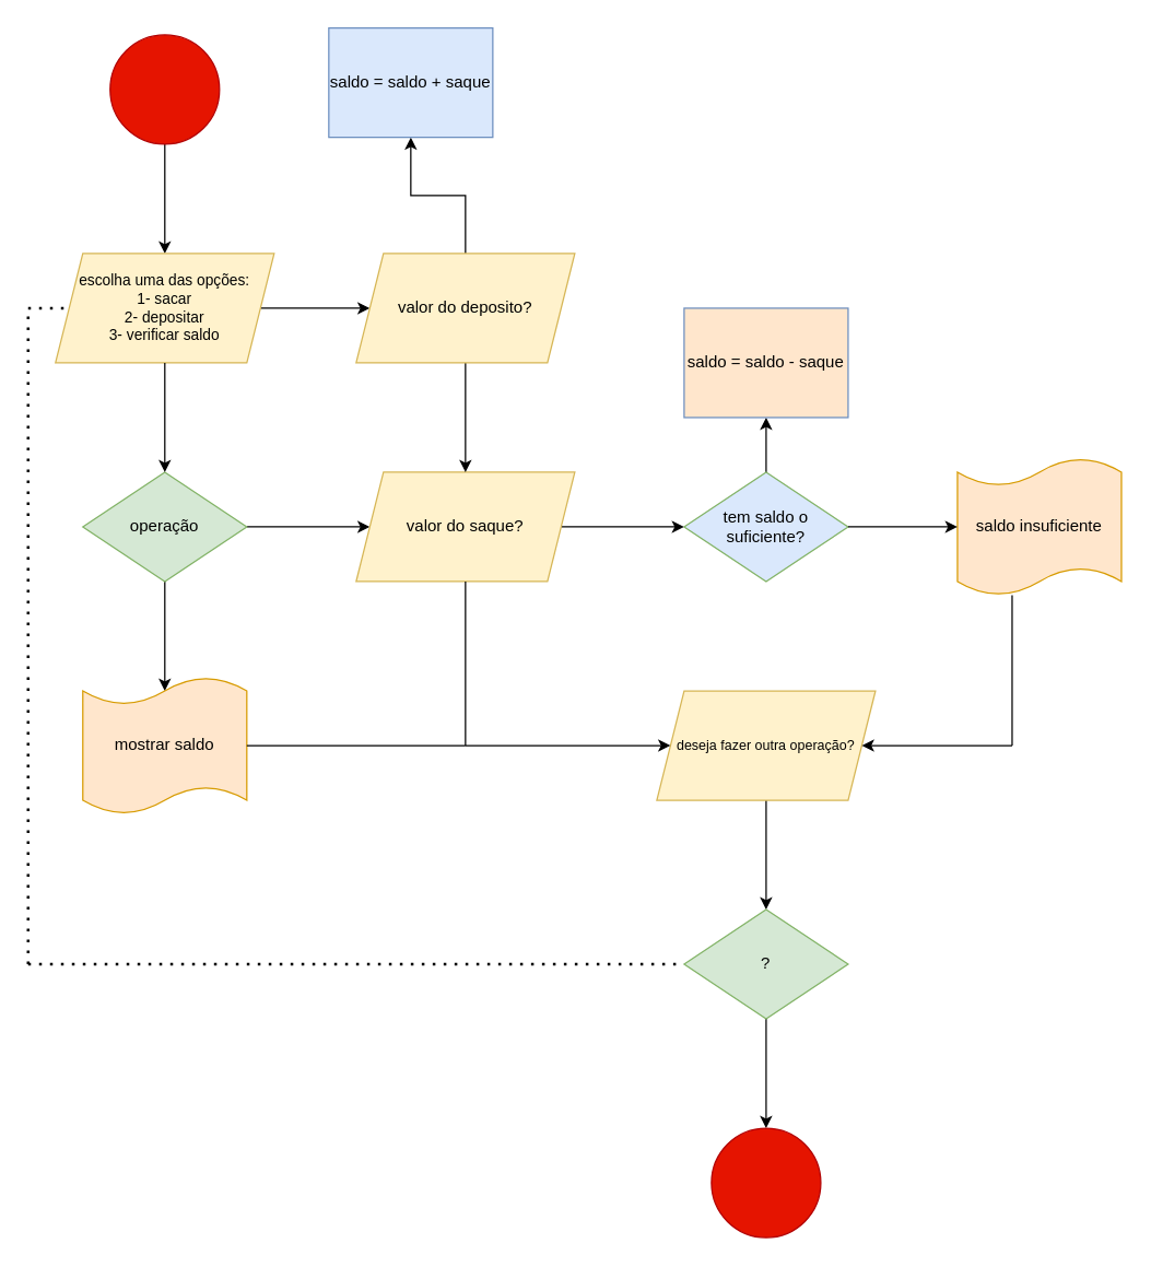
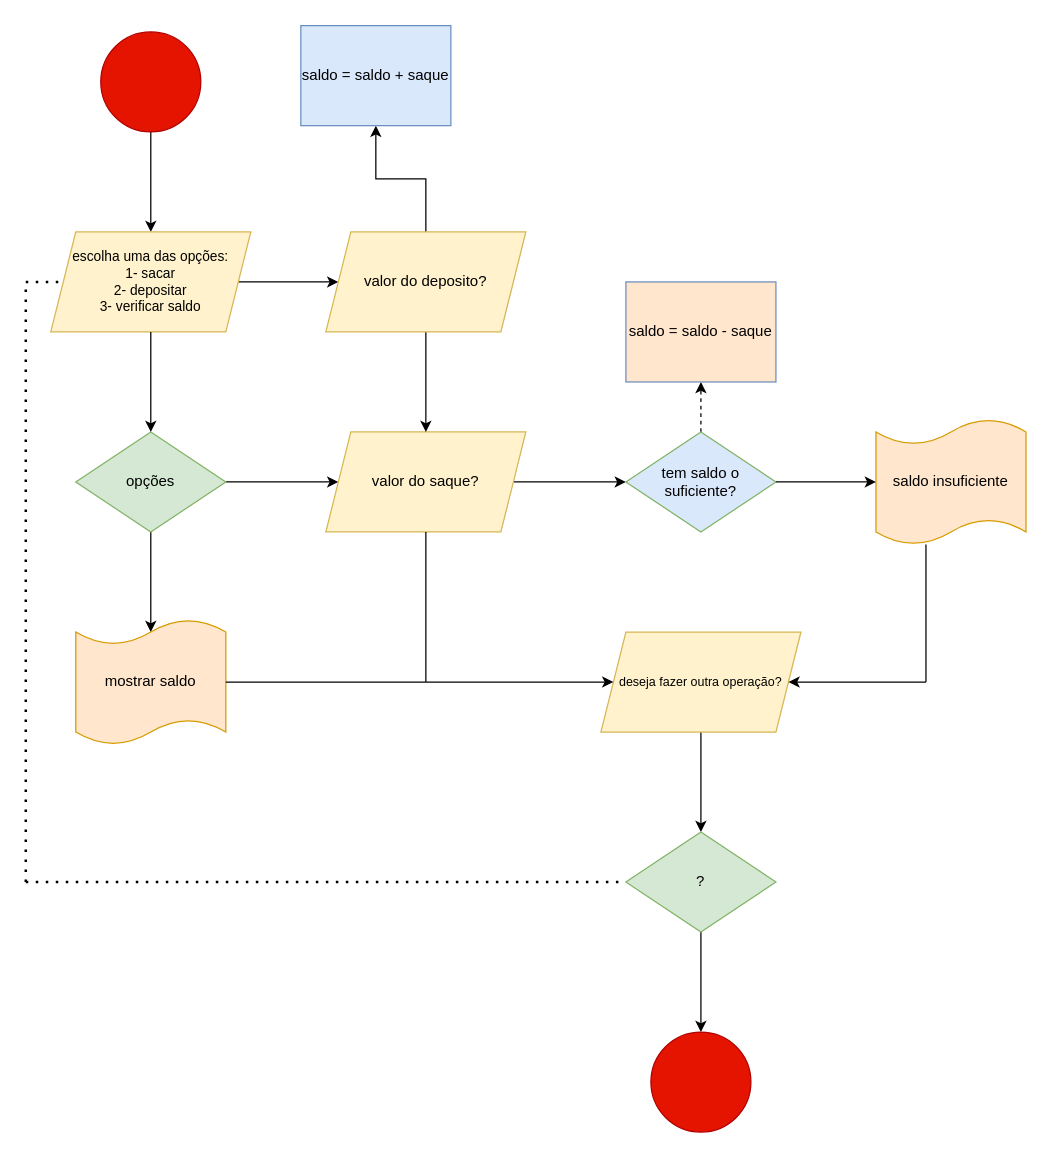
  <mxCell id="0" />
  <mxCell id="1" parent="0" />
  <mxCell id="2" style="edgeStyle=orthogonalEdgeStyle;rounded=0;orthogonalLoop=1;jettySize=auto;html=1;exitX=0.5;exitY=1;exitDx=0;exitDy=0;entryX=0.5;entryY=0;entryDx=0;entryDy=0;" parent="1" source="3" target="5" edge="1"><mxGeometry relative="1" as="geometry" /></mxCell>
  <mxCell id="3" value="" style="ellipse;whiteSpace=wrap;html=1;aspect=fixed;fillColor=#e51400;fontColor=#ffffff;strokeColor=#B20000;" parent="1" vertex="1"><mxGeometry x="80" y="25" width="80" height="80" as="geometry" /></mxCell>
  <mxCell id="4" style="edgeStyle=orthogonalEdgeStyle;rounded=0;orthogonalLoop=1;jettySize=auto;html=1;exitX=1;exitY=0.5;exitDx=0;exitDy=0;" parent="1" source="5" target="13" edge="1"><mxGeometry relative="1" as="geometry" /></mxCell>
  <mxCell id="5" value="escolha uma das opções:&lt;div&gt;1- sacar&lt;/div&gt;&lt;div&gt;2- depositar&lt;/div&gt;&lt;div&gt;3- verificar saldo&lt;/div&gt;" style="shape=parallelogram;perimeter=parallelogramPerimeter;whiteSpace=wrap;html=1;fixedSize=1;fontSize=11;fillColor=#fff2cc;strokeColor=#d6b656;" parent="1" vertex="1"><mxGeometry x="40" y="185" width="160" height="80" as="geometry" /></mxCell>
  <mxCell id="6" style="edgeStyle=orthogonalEdgeStyle;rounded=0;orthogonalLoop=1;jettySize=auto;html=1;exitX=0.5;exitY=1;exitDx=0;exitDy=0;" parent="1" source="8" edge="1"><mxGeometry relative="1" as="geometry"><mxPoint x="120" y="505" as="targetPoint" /></mxGeometry></mxCell>
  <mxCell id="7" style="edgeStyle=orthogonalEdgeStyle;rounded=0;orthogonalLoop=1;jettySize=auto;html=1;exitX=1;exitY=0.5;exitDx=0;exitDy=0;" parent="1" source="8" target="10" edge="1"><mxGeometry relative="1" as="geometry" /></mxCell>
- <mxCell id="8" value="operação" style="rhombus;whiteSpace=wrap;html=1;fillColor=#d5e8d4;strokeColor=#82b366;" parent="1" vertex="1"><mxGeometry x="60" y="345" width="120" height="80" as="geometry" /></mxCell>
+ <mxCell id="8" value="opções" style="rhombus;whiteSpace=wrap;html=1;fillColor=#d5e8d4;strokeColor=#82b366;" parent="1" vertex="1"><mxGeometry x="60" y="345" width="120" height="80" as="geometry" /></mxCell>
  <mxCell id="9" style="edgeStyle=orthogonalEdgeStyle;rounded=0;orthogonalLoop=1;jettySize=auto;html=1;exitX=1;exitY=0.5;exitDx=0;exitDy=0;entryX=0;entryY=0.5;entryDx=0;entryDy=0;" parent="1" source="10" target="16" edge="1"><mxGeometry relative="1" as="geometry" /></mxCell>
  <mxCell id="10" value="valor do saque?" style="shape=parallelogram;perimeter=parallelogramPerimeter;whiteSpace=wrap;html=1;fixedSize=1;fillColor=#fff2cc;strokeColor=#d6b656;" parent="1" vertex="1"><mxGeometry x="260" y="345" width="160" height="80" as="geometry" /></mxCell>
  <mxCell id="11" style="edgeStyle=orthogonalEdgeStyle;rounded=0;orthogonalLoop=1;jettySize=auto;html=1;exitX=0.5;exitY=0;exitDx=0;exitDy=0;entryX=0.5;entryY=1;entryDx=0;entryDy=0;" parent="1" source="13" target="17" edge="1"><mxGeometry relative="1" as="geometry" /></mxCell>
  <mxCell id="12" style="edgeStyle=orthogonalEdgeStyle;rounded=0;orthogonalLoop=1;jettySize=auto;html=1;exitX=0.5;exitY=1;exitDx=0;exitDy=0;entryX=0.5;entryY=0;entryDx=0;entryDy=0;" parent="1" source="13" target="10" edge="1"><mxGeometry relative="1" as="geometry" /></mxCell>
  <mxCell id="13" value="valor do deposito?" style="shape=parallelogram;perimeter=parallelogramPerimeter;whiteSpace=wrap;html=1;fixedSize=1;fillColor=#fff2cc;strokeColor=#d6b656;" parent="1" vertex="1"><mxGeometry x="260" y="185" width="160" height="80" as="geometry" /></mxCell>
  <mxCell id="14" value="mostrar saldo" style="shape=tape;whiteSpace=wrap;html=1;size=0.2;fillColor=#ffe6cc;strokeColor=#d79b00;" parent="1" vertex="1"><mxGeometry x="60" y="495" width="120" height="100" as="geometry" /></mxCell>
- <mxCell id="15" style="edgeStyle=orthogonalEdgeStyle;rounded=0;orthogonalLoop=1;jettySize=auto;html=1;exitX=0.5;exitY=0;exitDx=0;exitDy=0;entryX=0.5;entryY=1;entryDx=0;entryDy=0;" parent="1" source="16" target="18" edge="1"><mxGeometry relative="1" as="geometry" /></mxCell>
+ <mxCell id="15" style="edgeStyle=orthogonalEdgeStyle;rounded=0;orthogonalLoop=1;jettySize=auto;html=1;exitX=0.5;exitY=0;exitDx=0;exitDy=0;entryX=0.5;entryY=1;entryDx=0;entryDy=0;dashed=1;" parent="1" source="16" target="18" edge="1"><mxGeometry relative="1" as="geometry" /></mxCell>
  <mxCell id="16" value="tem saldo o suficiente?" style="rhombus;whiteSpace=wrap;html=1;fillColor=#dae8fc;strokeColor=#82b366;" parent="1" vertex="1"><mxGeometry x="500" y="345" width="120" height="80" as="geometry" /></mxCell>
  <mxCell id="17" value="saldo = saldo + saque" style="whiteSpace=wrap;html=1;fillColor=#dae8fc;strokeColor=#6c8ebf;" parent="1" vertex="1"><mxGeometry x="240" y="20" width="120" height="80" as="geometry" /></mxCell>
  <mxCell id="18" value="saldo = saldo - saque" style="whiteSpace=wrap;html=1;fillColor=#ffe6cc;strokeColor=#6c8ebf;" parent="1" vertex="1"><mxGeometry x="500" y="225" width="120" height="80" as="geometry" /></mxCell>
  <mxCell id="19" value="saldo insuficiente" style="shape=tape;whiteSpace=wrap;html=1;size=0.2;fillColor=#ffe6cc;strokeColor=#d79b00;" parent="1" vertex="1"><mxGeometry x="700" y="335" width="120" height="100" as="geometry" /></mxCell>
  <mxCell id="20" style="edgeStyle=orthogonalEdgeStyle;rounded=0;orthogonalLoop=1;jettySize=auto;html=1;exitX=0.5;exitY=1;exitDx=0;exitDy=0;entryX=0.5;entryY=0;entryDx=0;entryDy=0;" parent="1" source="21" target="23" edge="1"><mxGeometry relative="1" as="geometry" /></mxCell>
  <mxCell id="21" value="&lt;font style=&quot;font-size: 10px;&quot;&gt;deseja fazer outra operação?&lt;/font&gt;" style="shape=parallelogram;perimeter=parallelogramPerimeter;whiteSpace=wrap;html=1;fixedSize=1;fillColor=#fff2cc;strokeColor=#d6b656;" parent="1" vertex="1"><mxGeometry x="480" y="505" width="160" height="80" as="geometry" /></mxCell>
  <mxCell id="22" style="edgeStyle=orthogonalEdgeStyle;rounded=0;orthogonalLoop=1;jettySize=auto;html=1;exitX=0.5;exitY=1;exitDx=0;exitDy=0;entryX=0.5;entryY=0;entryDx=0;entryDy=0;" parent="1" source="23" target="33" edge="1"><mxGeometry relative="1" as="geometry" /></mxCell>
  <mxCell id="23" value="?" style="rhombus;whiteSpace=wrap;html=1;fillColor=#d5e8d4;strokeColor=#82b366;" parent="1" vertex="1"><mxGeometry x="500" y="665" width="120" height="80" as="geometry" /></mxCell>
  <mxCell id="24" value="" style="endArrow=classic;html=1;rounded=0;entryX=0.5;entryY=0;entryDx=0;entryDy=0;" parent="1" target="8" edge="1"><mxGeometry width="50" height="50" relative="1" as="geometry"><mxPoint x="120" y="265" as="sourcePoint" /><mxPoint x="170" y="215" as="targetPoint" /></mxGeometry></mxCell>
  <mxCell id="25" style="edgeStyle=orthogonalEdgeStyle;rounded=0;orthogonalLoop=1;jettySize=auto;html=1;exitX=1;exitY=0.5;exitDx=0;exitDy=0;entryX=0;entryY=0.5;entryDx=0;entryDy=0;entryPerimeter=0;" parent="1" source="16" target="19" edge="1"><mxGeometry relative="1" as="geometry" /></mxCell>
  <mxCell id="26" value="" style="endArrow=classic;html=1;rounded=0;entryX=1;entryY=0.5;entryDx=0;entryDy=0;" parent="1" target="21" edge="1"><mxGeometry width="50" height="50" relative="1" as="geometry"><mxPoint x="740" y="545" as="sourcePoint" /><mxPoint x="790" y="495" as="targetPoint" /></mxGeometry></mxCell>
  <mxCell id="27" value="" style="endArrow=none;html=1;rounded=0;" parent="1" edge="1"><mxGeometry width="50" height="50" relative="1" as="geometry"><mxPoint x="740" y="545" as="sourcePoint" /><mxPoint x="740" y="435" as="targetPoint" /></mxGeometry></mxCell>
  <mxCell id="28" value="" style="endArrow=none;html=1;rounded=0;" parent="1" edge="1"><mxGeometry width="50" height="50" relative="1" as="geometry"><mxPoint x="340" y="545" as="sourcePoint" /><mxPoint x="340" y="425" as="targetPoint" /></mxGeometry></mxCell>
  <mxCell id="29" value="" style="endArrow=classic;html=1;rounded=0;" parent="1" target="21" edge="1"><mxGeometry width="50" height="50" relative="1" as="geometry"><mxPoint x="340" y="545" as="sourcePoint" /><mxPoint x="390" y="495" as="targetPoint" /></mxGeometry></mxCell>
  <mxCell id="30" value="" style="endArrow=none;dashed=1;html=1;dashPattern=1 3;strokeWidth=2;rounded=0;" parent="1" edge="1"><mxGeometry width="50" height="50" relative="1" as="geometry"><mxPoint x="20" y="705" as="sourcePoint" /><mxPoint x="500" y="705" as="targetPoint" /></mxGeometry></mxCell>
  <mxCell id="31" value="" style="endArrow=none;dashed=1;html=1;dashPattern=1 3;strokeWidth=2;rounded=0;" parent="1" edge="1"><mxGeometry width="50" height="50" relative="1" as="geometry"><mxPoint x="20" y="705" as="sourcePoint" /><mxPoint x="20" y="225" as="targetPoint" /></mxGeometry></mxCell>
  <mxCell id="32" value="" style="endArrow=none;dashed=1;html=1;dashPattern=1 3;strokeWidth=2;rounded=0;entryX=0;entryY=0.5;entryDx=0;entryDy=0;" parent="1" target="5" edge="1"><mxGeometry width="50" height="50" relative="1" as="geometry"><mxPoint x="20" y="225" as="sourcePoint" /><mxPoint x="70" y="175" as="targetPoint" /></mxGeometry></mxCell>
  <mxCell id="33" value="" style="ellipse;whiteSpace=wrap;html=1;fillColor=#e51400;fontColor=#ffffff;strokeColor=#B20000;" parent="1" vertex="1"><mxGeometry x="520" y="825" width="80" height="80" as="geometry" /></mxCell>
  <mxCell id="34" value="" style="endArrow=none;html=1;rounded=0;" parent="1" edge="1"><mxGeometry width="50" height="50" relative="1" as="geometry"><mxPoint x="180" y="545" as="sourcePoint" /><mxPoint x="340" y="545" as="targetPoint" /></mxGeometry></mxCell>
